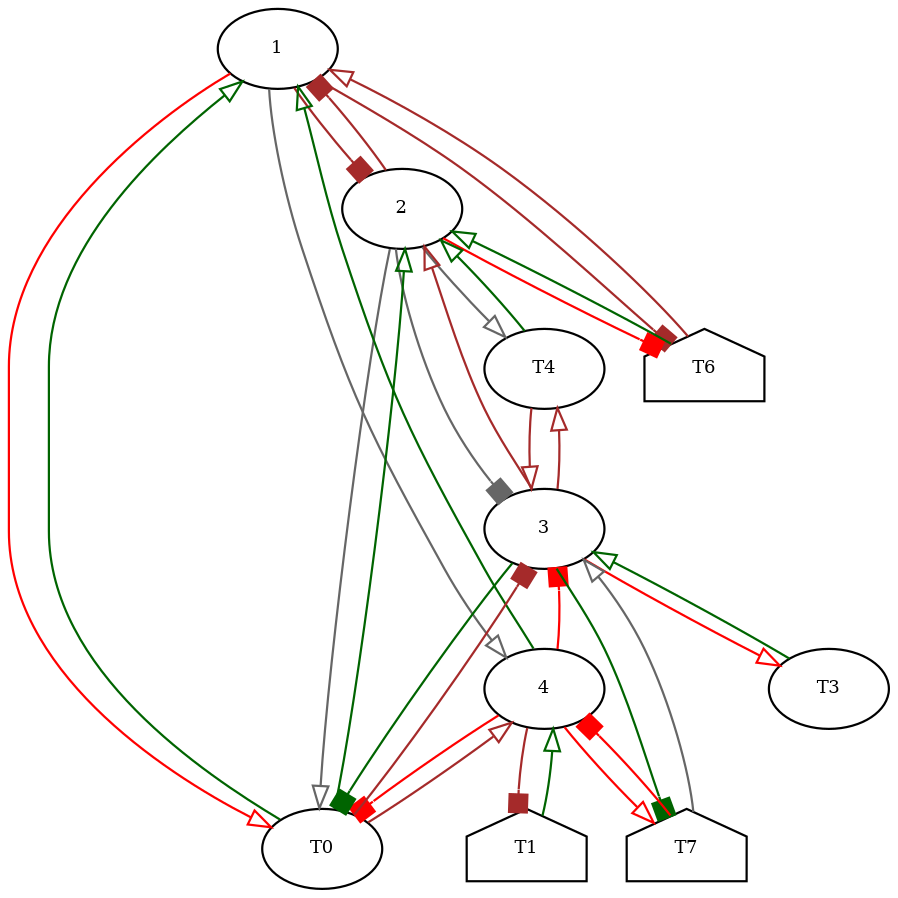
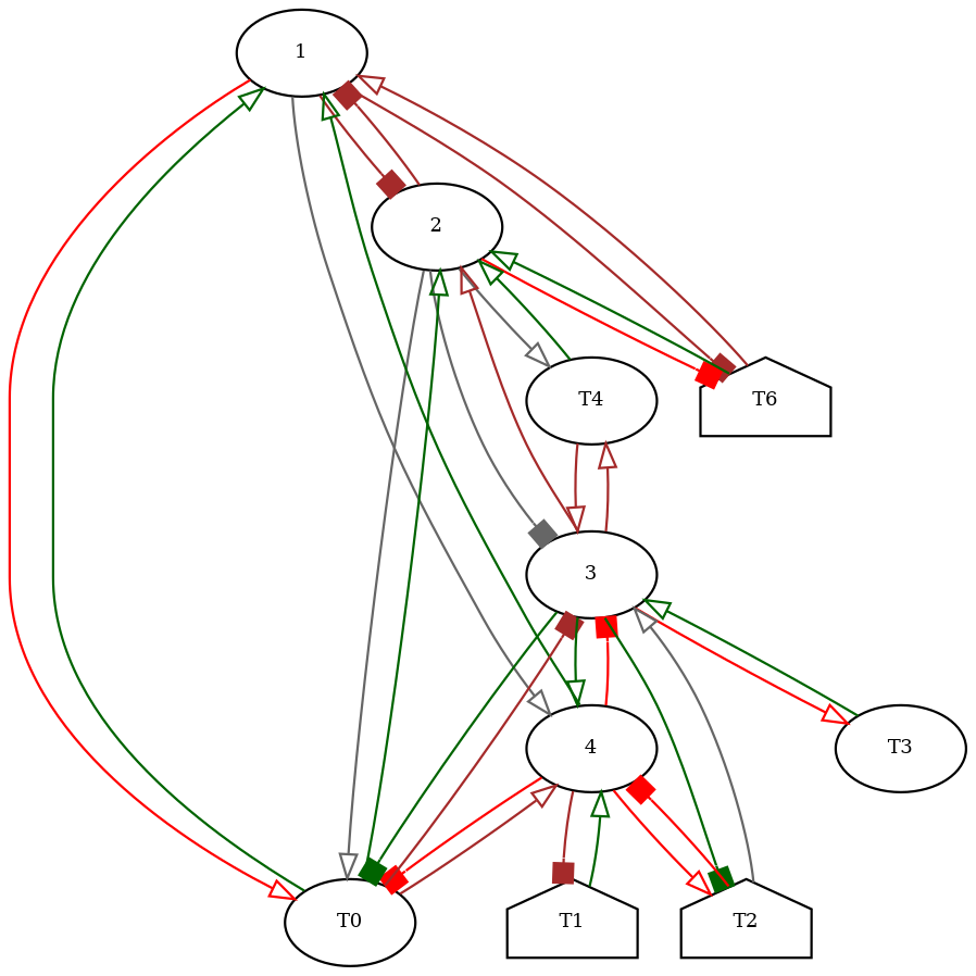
  digraph {
    node [fontsize=8 shape=ellipse]
    edge [arrowhead=onormal color=brown fontsize=8]
    n1 [label=1]
    n2 [label=2]
    n3 [label=4]
    n4 [label=T0]
    n5 [label=T6 shape=house]
    n6 [label=3]
    n7 [label=T4]
-   n8 [label=T7 shape=house]
+   n8 [label=T2 shape=house]
    n9 [label=T1 shape=house]
    n10 [label=T3]
    n1 -> n2 [arrowhead=box]
    n1 -> n3 [color=gray40]
    n1 -> n4 [color=red]
    n1 -> n5 [arrowhead=box]
    n2 -> n1 [arrowhead=box]
    n2 -> n4 [color=gray40]
    n2 -> n5 [arrowhead=box color=red]
    n2 -> n6 [arrowhead=box color=gray40]
    n2 -> n7 [color=gray40]
    n3 -> n1 [color=darkgreen]
    n3 -> n4 [arrowhead=box color=red]
    n3 -> n6 [arrowhead=box color=red]
    n3 -> n8 [color=red]
    n3 -> n9 [arrowhead=box]
    n4 -> n1 [color=darkgreen]
    n4 -> n2 [color=darkgreen]
    n4 -> n3
    n4 -> n6 [arrowhead=box]
    n5 -> n1
    n5 -> n2 [color=darkgreen]
    n6 -> n2
+   n6 -> n3 [color=darkgreen]
    n6 -> n4 [arrowhead=box color=darkgreen]
    n6 -> n7
    n6 -> n8 [arrowhead=box color=darkgreen]
    n6 -> n10 [color=red]
    n7 -> n2 [color=darkgreen]
    n7 -> n6
    n8 -> n3 [arrowhead=box color=red]
    n8 -> n6 [color=gray40]
    n9 -> n3 [color=darkgreen]
    n10 -> n6 [color=darkgreen]
  }
